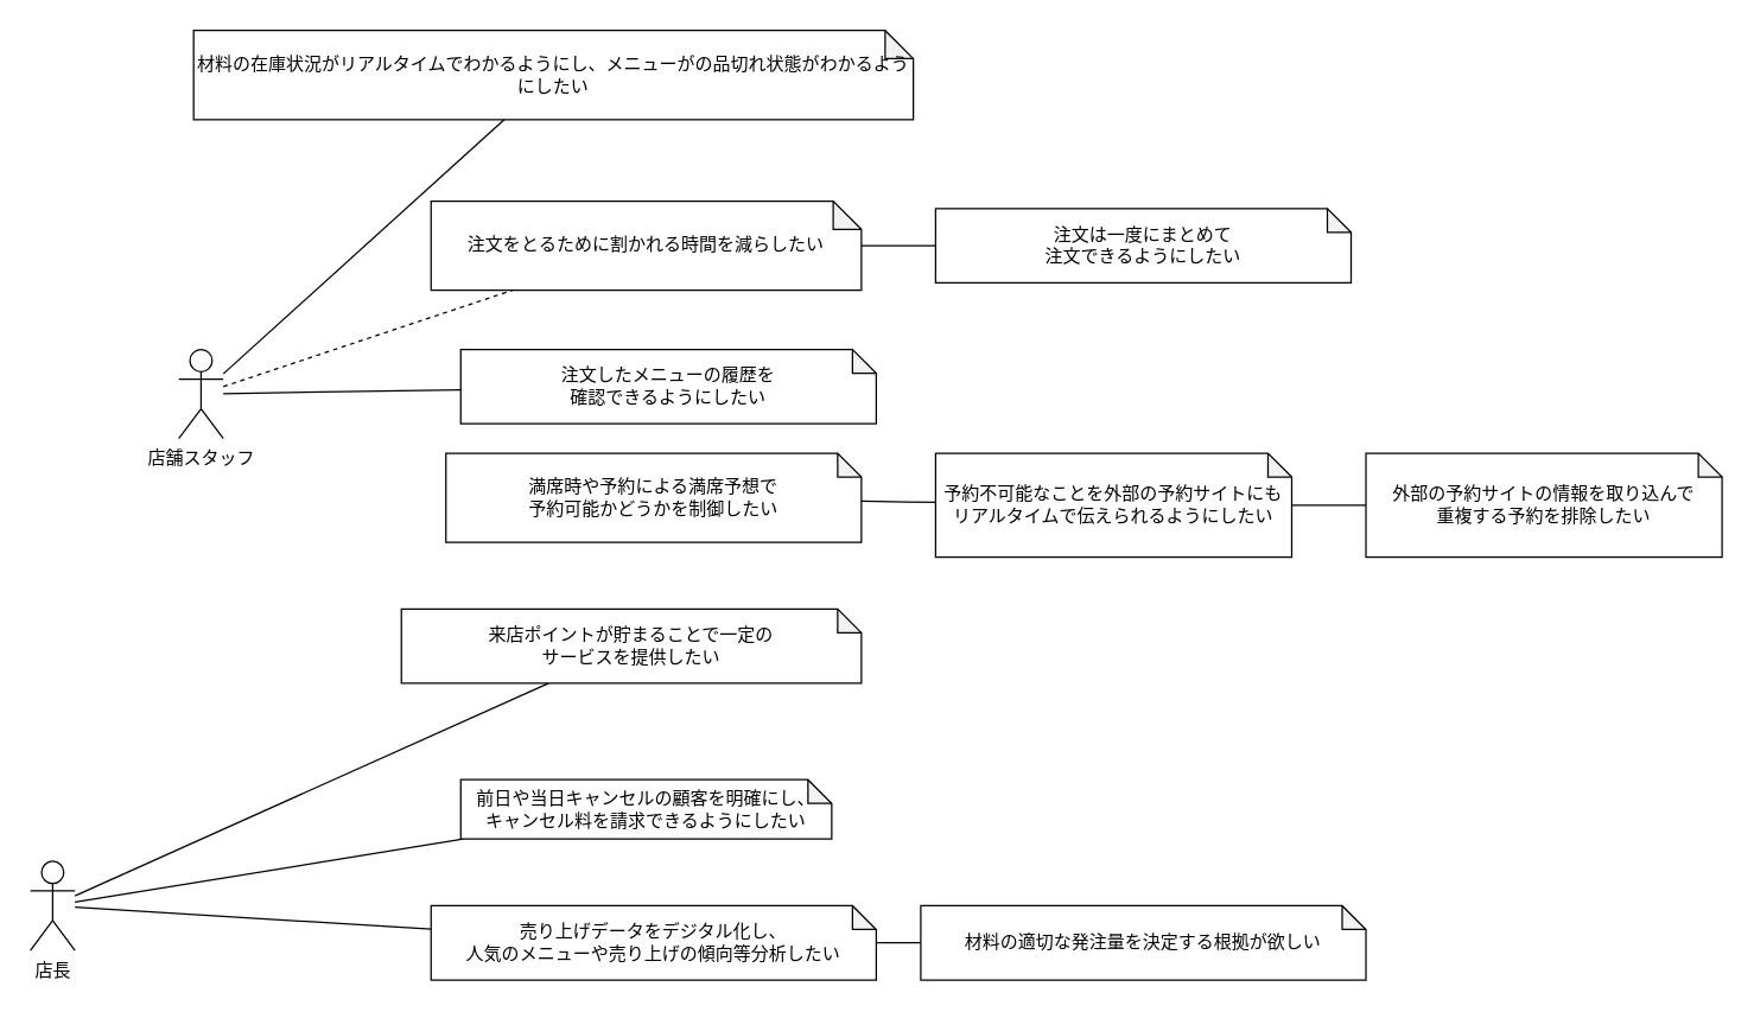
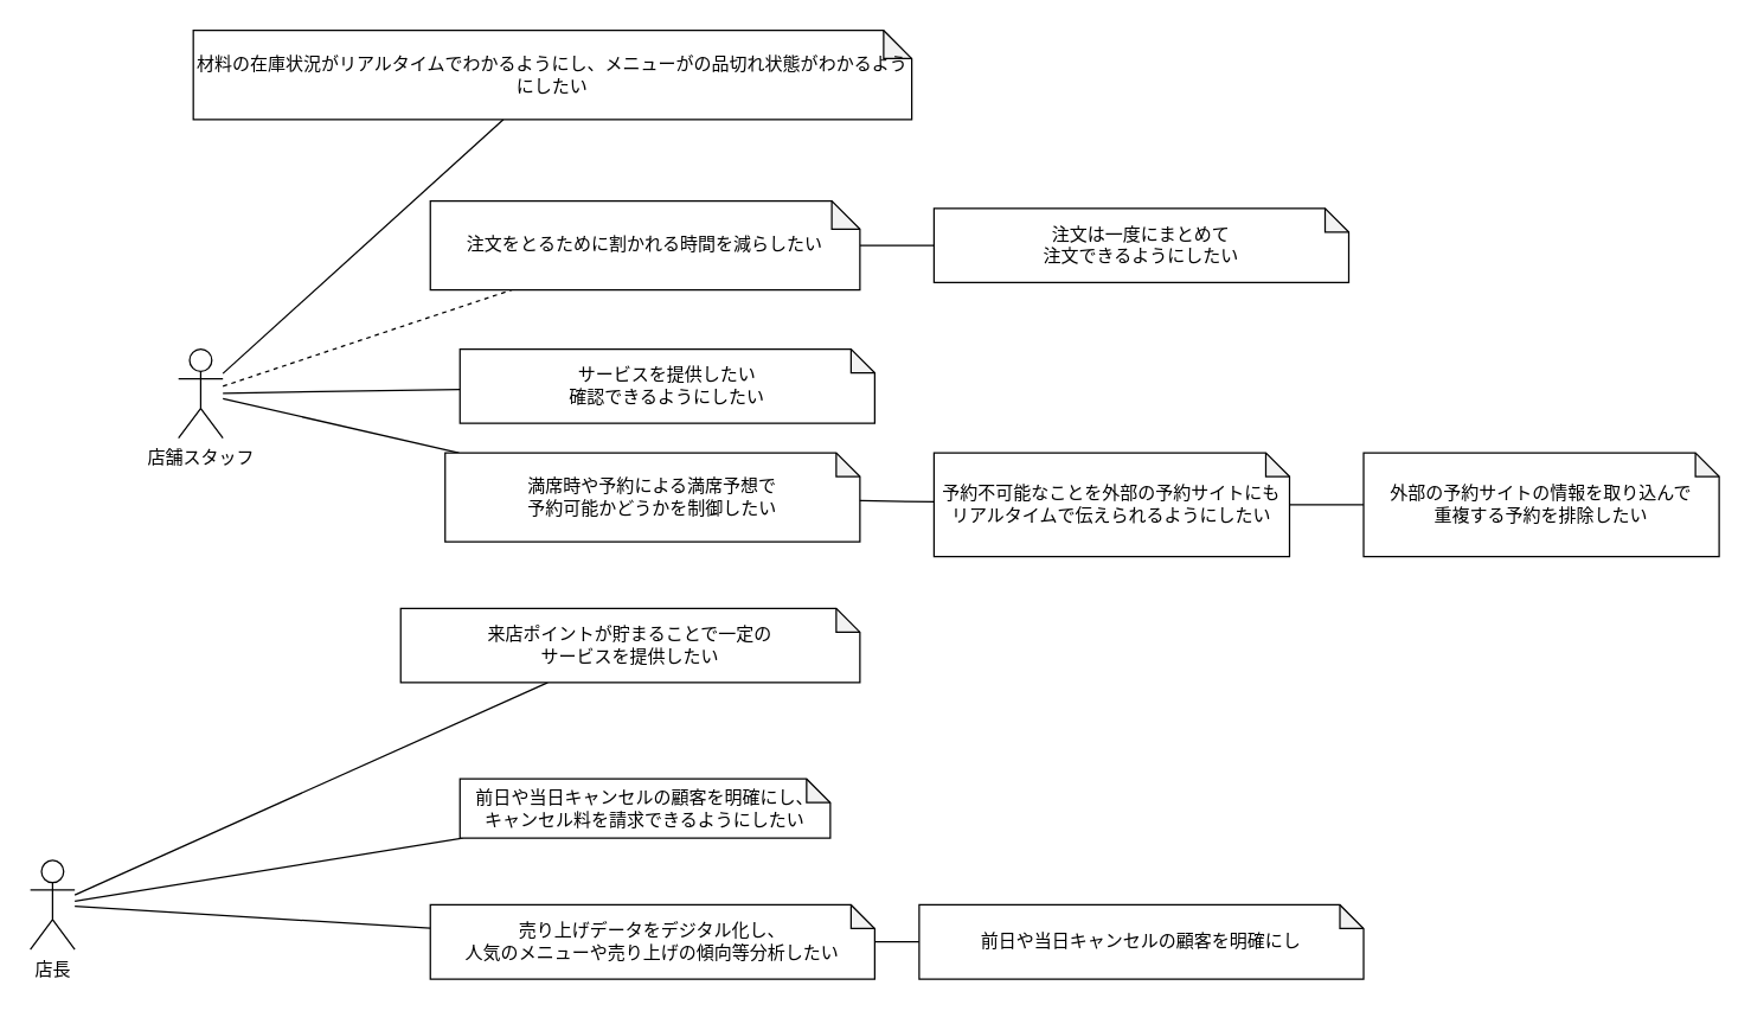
  <mxCell id="0" />
  <mxCell id="1" parent="0" />
  <mxCell id="2" style="edgeStyle=none;html=1;endArrow=none;endFill=0;" parent="1" source="21" target="5" edge="1"><mxGeometry relative="1" as="geometry" /></mxCell>
  <mxCell id="3" style="edgeStyle=none;html=1;endArrow=none;endFill=0;" parent="1" source="21" target="8" edge="1"><mxGeometry relative="1" as="geometry" /></mxCell>
+ <mxCell id="4" style="edgeStyle=none;html=1;endArrow=none;endFill=0;" parent="1" source="18" target="9" edge="1"><mxGeometry relative="1" as="geometry" /></mxCell>
  <mxCell id="5" value="来店ポイントが貯まることで一定の&lt;br&gt;サービスを提供したい" style="shape=note;whiteSpace=wrap;html=1;backgroundOutline=1;darkOpacity=0.05;size=16;" parent="1" vertex="1"><mxGeometry x="270" y="410" width="310" height="50" as="geometry" /></mxCell>
  <mxCell id="6" style="edgeStyle=none;html=1;endArrow=none;endFill=0;" parent="1" source="7" target="11" edge="1"><mxGeometry relative="1" as="geometry" /></mxCell>
  <mxCell id="7" value="外部の予約サイトの情報を取り込んで&lt;br&gt;重複する予約を排除したい" style="shape=note;whiteSpace=wrap;html=1;backgroundOutline=1;darkOpacity=0.05;size=16;" parent="1" vertex="1"><mxGeometry x="920" y="305" width="240" height="70" as="geometry" /></mxCell>
  <mxCell id="8" value="前日や当日キャンセルの顧客を明確にし、&lt;br&gt;キャンセル料を請求できるようにしたい" style="shape=note;whiteSpace=wrap;html=1;backgroundOutline=1;darkOpacity=0.05;size=16;" parent="1" vertex="1"><mxGeometry x="310" y="525" width="250" height="40" as="geometry" /></mxCell>
  <mxCell id="9" value="満席時や予約による満席予想で&lt;br&gt;予約可能かどうかを制御したい" style="shape=note;whiteSpace=wrap;html=1;backgroundOutline=1;darkOpacity=0.05;size=16;" parent="1" vertex="1"><mxGeometry x="300" y="305" width="280" height="60" as="geometry" /></mxCell>
  <mxCell id="10" style="edgeStyle=none;html=1;endArrow=none;endFill=0;" parent="1" source="11" target="9" edge="1"><mxGeometry relative="1" as="geometry" /></mxCell>
  <mxCell id="11" value="予約不可能なことを外部の予約サイトにもリアルタイムで伝えられるようにしたい" style="shape=note;whiteSpace=wrap;html=1;backgroundOutline=1;darkOpacity=0.05;size=16;" parent="1" vertex="1"><mxGeometry x="630" y="305" width="240" height="70" as="geometry" /></mxCell>
- <mxCell id="12" value="注文したメニューの履歴を&lt;br&gt;確認できるようにしたい" style="shape=note;whiteSpace=wrap;html=1;backgroundOutline=1;darkOpacity=0.05;size=16;" parent="1" vertex="1"><mxGeometry x="310" y="235" width="280" height="50" as="geometry" /></mxCell>
+ <mxCell id="12" value="サービスを提供したい&lt;br&gt;確認できるようにしたい" style="shape=note;whiteSpace=wrap;html=1;backgroundOutline=1;darkOpacity=0.05;size=16;" parent="1" vertex="1"><mxGeometry x="310" y="235" width="280" height="50" as="geometry" /></mxCell>
  <mxCell id="13" value="注文は一度にまとめて&lt;br&gt;注文できるようにしたい" style="shape=note;whiteSpace=wrap;html=1;backgroundOutline=1;darkOpacity=0.05;size=16;" parent="1" vertex="1"><mxGeometry x="630" y="140" width="280" height="50" as="geometry" /></mxCell>
  <mxCell id="14" style="edgeStyle=none;html=1;endArrow=none;endFill=0;dashed=1;" edge="1" parent="1" source="18" target="19"><mxGeometry relative="1" as="geometry" /></mxCell>
  <mxCell id="15" style="edgeStyle=none;html=1;endArrow=none;endFill=0;" edge="1" parent="1" source="19" target="13"><mxGeometry relative="1" as="geometry" /></mxCell>
  <mxCell id="16" style="edgeStyle=none;html=1;endArrow=none;endFill=0;" edge="1" parent="1" source="18" target="12"><mxGeometry relative="1" as="geometry" /></mxCell>
  <mxCell id="17" style="edgeStyle=none;html=1;endArrow=none;endFill=0;" edge="1" parent="1" source="18" target="25"><mxGeometry relative="1" as="geometry" /></mxCell>
  <mxCell id="18" value="店舗スタッフ" style="shape=umlActor;verticalLabelPosition=bottom;verticalAlign=top;html=1;outlineConnect=0;" vertex="1" parent="1"><mxGeometry x="120" y="235" width="30" height="60" as="geometry" /></mxCell>
  <mxCell id="19" value="注文をとるために割かれる時間を減らしたい" style="shape=note;whiteSpace=wrap;html=1;backgroundOutline=1;darkOpacity=0.05;size=19;" vertex="1" parent="1"><mxGeometry x="290" y="135" width="290" height="60" as="geometry" /></mxCell>
  <mxCell id="20" style="edgeStyle=none;html=1;endArrow=none;endFill=0;" edge="1" parent="1" source="21" target="23"><mxGeometry relative="1" as="geometry" /></mxCell>
  <mxCell id="21" value="店長" style="shape=umlActor;verticalLabelPosition=bottom;verticalAlign=top;html=1;outlineConnect=0;" vertex="1" parent="1"><mxGeometry x="20" y="580" width="30" height="60" as="geometry" /></mxCell>
  <mxCell id="22" style="edgeStyle=none;html=1;endArrow=none;endFill=0;" edge="1" parent="1" source="23" target="24"><mxGeometry relative="1" as="geometry" /></mxCell>
  <mxCell id="23" value="売り上げデータをデジタル化し、&lt;br&gt;人気のメニューや売り上げの傾向等分析したい" style="shape=note;whiteSpace=wrap;html=1;backgroundOutline=1;darkOpacity=0.05;size=16;" vertex="1" parent="1"><mxGeometry x="290" y="610" width="300" height="50" as="geometry" /></mxCell>
- <mxCell id="24" value="材料の適切な発注量を決定する根拠が欲しい" style="shape=note;whiteSpace=wrap;html=1;backgroundOutline=1;darkOpacity=0.05;size=16;" vertex="1" parent="1"><mxGeometry x="620" y="610" width="300" height="50" as="geometry" /></mxCell>
+ <mxCell id="24" value="前日や当日キャンセルの顧客を明確にし" style="shape=note;whiteSpace=wrap;html=1;backgroundOutline=1;darkOpacity=0.05;size=16;" vertex="1" parent="1"><mxGeometry x="620" y="610" width="300" height="50" as="geometry" /></mxCell>
  <mxCell id="25" value="材料の在庫状況がリアルタイムでわかるようにし、メニューがの品切れ状態がわかるようにしたい" style="shape=note;whiteSpace=wrap;html=1;backgroundOutline=1;darkOpacity=0.05;size=19;" vertex="1" parent="1"><mxGeometry x="130" y="20" width="485" height="60" as="geometry" /></mxCell>
